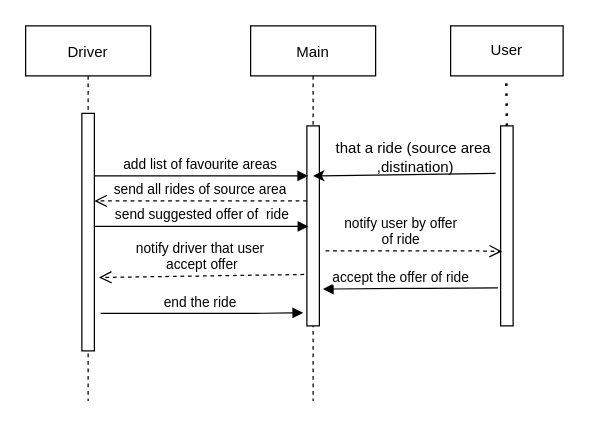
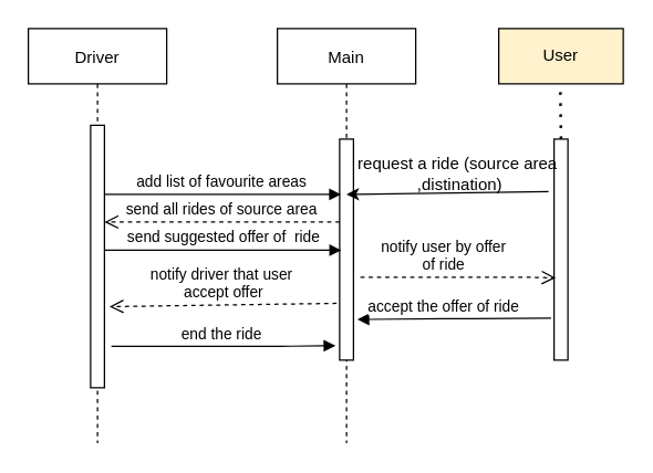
  <mxCell id="0" />
  <mxCell id="1" parent="0" />
  <mxCell id="2" value="Driver" style="shape=umlLifeline;perimeter=lifelinePerimeter;container=1;collapsible=0;recursiveResize=0;rounded=0;shadow=0;strokeWidth=1;" parent="1" vertex="1"><mxGeometry x="20" y="20" width="100" height="300" as="geometry" /></mxCell>
  <mxCell id="3" value="" style="points=[];perimeter=orthogonalPerimeter;rounded=0;shadow=0;strokeWidth=1;" parent="2" vertex="1"><mxGeometry x="45" y="70" width="10" height="190" as="geometry" /></mxCell>
  <mxCell id="4" value="Main" style="shape=umlLifeline;perimeter=lifelinePerimeter;container=1;collapsible=0;recursiveResize=0;rounded=0;shadow=0;strokeWidth=1;" parent="1" vertex="1"><mxGeometry x="200" y="20" width="100" height="300" as="geometry" /></mxCell>
  <mxCell id="5" value="" style="points=[];perimeter=orthogonalPerimeter;rounded=0;shadow=0;strokeWidth=1;" parent="4" vertex="1"><mxGeometry x="45" y="80" width="10" height="160" as="geometry" /></mxCell>
  <mxCell id="6" value="send all rides of source area" style="verticalAlign=bottom;endArrow=open;dashed=1;endSize=8;shadow=0;strokeWidth=1;" parent="1" source="5" target="3" edge="1"><mxGeometry relative="1" as="geometry"><mxPoint x="175" y="176" as="targetPoint" /><Array as="points"><mxPoint x="200" y="160" /></Array><mxPoint as="offset" /></mxGeometry></mxCell>
  <mxCell id="7" value="add list of favourite areas" style="verticalAlign=bottom;endArrow=block;entryX=0.1;entryY=0.25;shadow=0;strokeWidth=1;entryDx=0;entryDy=0;entryPerimeter=0;" parent="1" source="3" target="5" edge="1"><mxGeometry x="-0.006" relative="1" as="geometry"><mxPoint x="175" y="100" as="sourcePoint" /><Array as="points"><mxPoint x="180" y="140" /></Array><mxPoint as="offset" /></mxGeometry></mxCell>
  <mxCell id="8" value="" style="points=[];perimeter=orthogonalPerimeter;rounded=0;shadow=0;strokeWidth=1;" parent="1" vertex="1"><mxGeometry x="400" y="100" width="10" height="160" as="geometry" /></mxCell>
- <mxCell id="9" value="User" style="rounded=0;whiteSpace=wrap;html=1;" vertex="1" parent="1"><mxGeometry x="360" y="20" width="90" height="40" as="geometry" /></mxCell>
+ <mxCell id="9" value="User" style="rounded=0;whiteSpace=wrap;html=1;fillColor=#fff2cc;" vertex="1" parent="1"><mxGeometry x="360" y="20" width="90" height="40" as="geometry" /></mxCell>
  <mxCell id="10" value="" style="endArrow=none;dashed=1;html=1;dashPattern=1 3;strokeWidth=2;" edge="1" parent="1"><mxGeometry width="50" height="50" relative="1" as="geometry"><mxPoint x="405" y="100" as="sourcePoint" /><mxPoint x="404.5" y="60" as="targetPoint" /></mxGeometry></mxCell>
  <mxCell id="11" value="" style="endArrow=classic;html=1;exitX=-0.4;exitY=0.238;exitDx=0;exitDy=0;exitPerimeter=0;" edge="1" parent="1" source="8"><mxGeometry width="50" height="50" relative="1" as="geometry"><mxPoint x="350" y="140" as="sourcePoint" /><mxPoint x="250" y="140" as="targetPoint" /></mxGeometry></mxCell>
- <mxCell id="12" value="that a ride (source area&lt;br&gt;&amp;nbsp;,distination)" style="text;html=1;align=center;verticalAlign=middle;resizable=0;points=[];autosize=1;strokeColor=none;" vertex="1" parent="1"><mxGeometry x="250" y="110" width="160" height="30" as="geometry" /></mxCell>
+ <mxCell id="12" value="request a ride (source area&lt;br&gt;&amp;nbsp;,distination)" style="text;html=1;align=center;verticalAlign=middle;resizable=0;points=[];autosize=1;strokeColor=none;" vertex="1" parent="1"><mxGeometry x="250" y="110" width="160" height="30" as="geometry" /></mxCell>
  <mxCell id="13" value="notify user by offer &lt;br&gt;of ride" style="html=1;verticalAlign=bottom;endArrow=open;dashed=1;endSize=8;entryX=0.117;entryY=0.628;entryDx=0;entryDy=0;entryPerimeter=0;" edge="1" parent="1" target="8"><mxGeometry x="-0.15" relative="1" as="geometry"><mxPoint x="260" y="200" as="sourcePoint" /><mxPoint x="370" y="180" as="targetPoint" /><Array as="points"><mxPoint x="380" y="200" /></Array><mxPoint as="offset" /></mxGeometry></mxCell>
  <mxCell id="14" value="send suggested offer of&amp;nbsp; ride" style="html=1;verticalAlign=bottom;endArrow=block;entryX=0.117;entryY=0.503;entryDx=0;entryDy=0;entryPerimeter=0;" edge="1" parent="1" source="3" target="5"><mxGeometry width="80" relative="1" as="geometry"><mxPoint x="80" y="180" as="sourcePoint" /><mxPoint x="240" y="180" as="targetPoint" /></mxGeometry></mxCell>
  <mxCell id="15" value="end the ride&amp;nbsp;" style="html=1;verticalAlign=bottom;endArrow=block;entryX=-0.3;entryY=0.935;entryDx=0;entryDy=0;entryPerimeter=0;" edge="1" parent="1" target="5"><mxGeometry width="80" relative="1" as="geometry"><mxPoint x="80" y="250" as="sourcePoint" /><mxPoint x="240" y="250" as="targetPoint" /><Array as="points"><mxPoint x="200" y="250" /></Array></mxGeometry></mxCell>
  <mxCell id="16" value="accept the offer of ride" style="html=1;verticalAlign=bottom;endArrow=block;exitX=-0.217;exitY=0.81;exitDx=0;exitDy=0;exitPerimeter=0;entryX=1.283;entryY=0.816;entryDx=0;entryDy=0;entryPerimeter=0;" edge="1" parent="1" source="8" target="5"><mxGeometry x="0.112" width="80" relative="1" as="geometry"><mxPoint x="370" y="280" as="sourcePoint" /><mxPoint x="260" y="230" as="targetPoint" /><Array as="points"><mxPoint x="330" y="230" /></Array><mxPoint as="offset" /></mxGeometry></mxCell>
  <mxCell id="17" value="notify driver that user&amp;nbsp;&lt;br&gt;accept offer" style="html=1;verticalAlign=bottom;endArrow=open;dashed=1;endSize=8;exitX=-0.217;exitY=0.743;exitDx=0;exitDy=0;exitPerimeter=0;entryX=1.367;entryY=0.691;entryDx=0;entryDy=0;entryPerimeter=0;" edge="1" parent="1" source="5" target="3"><mxGeometry relative="1" as="geometry"><mxPoint x="180" y="220" as="sourcePoint" /><mxPoint x="80" y="220" as="targetPoint" /></mxGeometry></mxCell>
